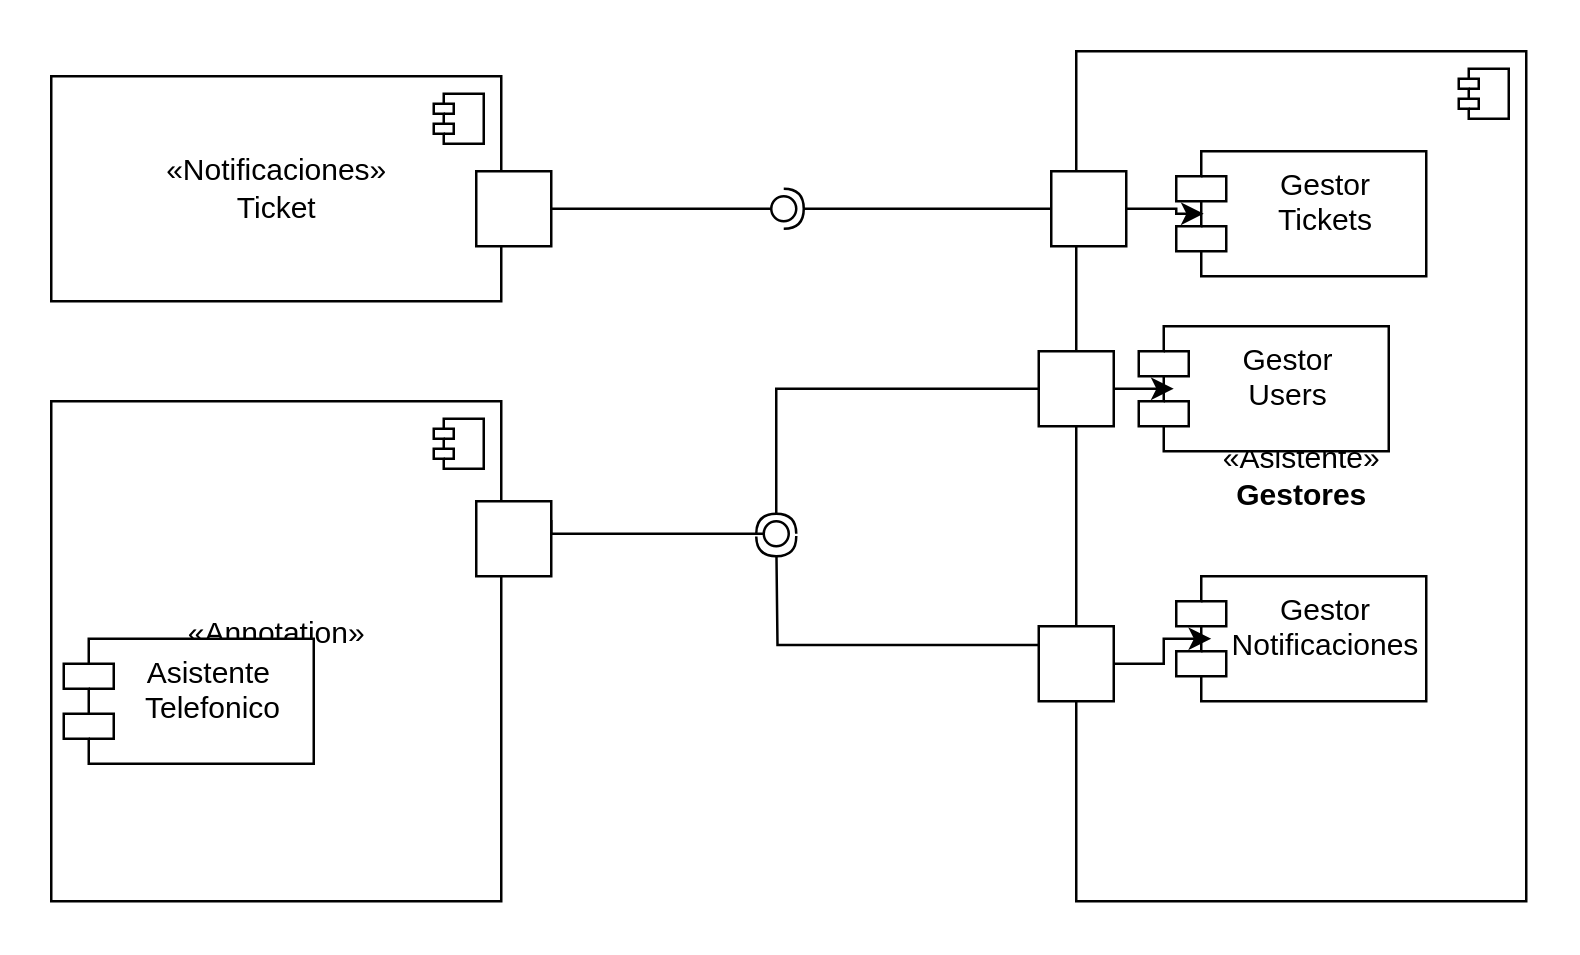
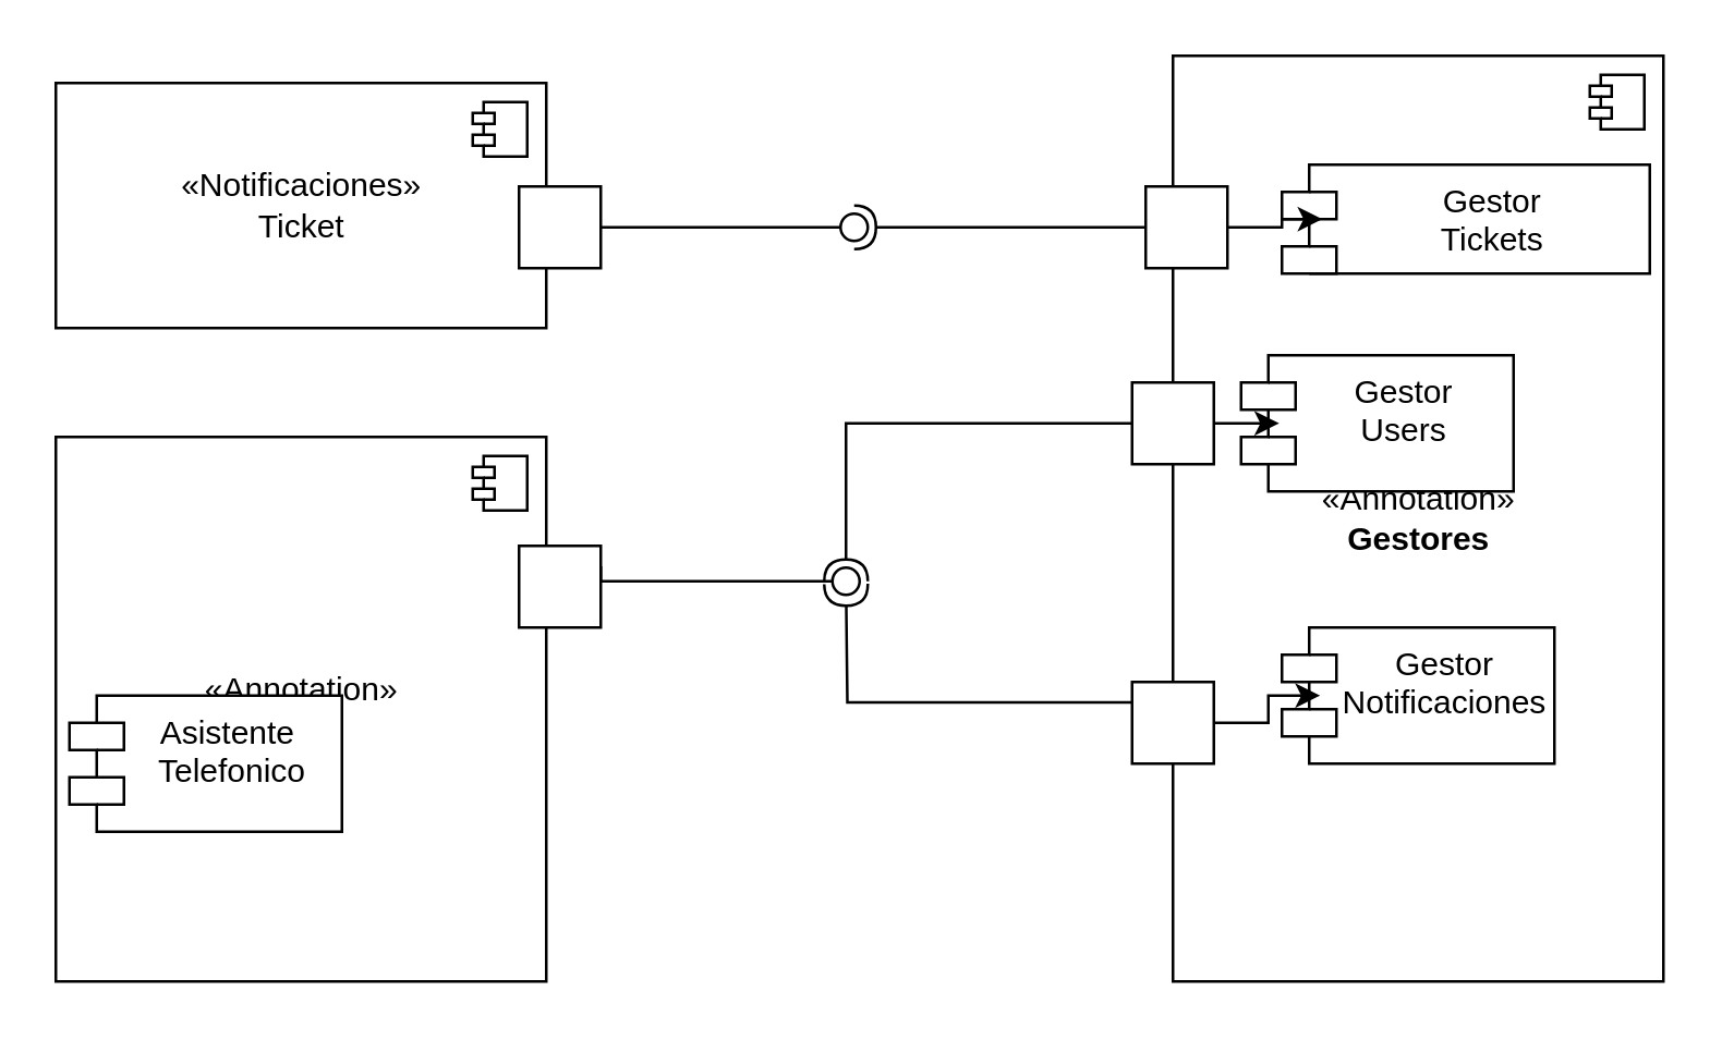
  <mxCell id="0" />
  <mxCell id="1" parent="0" />
  <mxCell id="2" value="«Annotation»&lt;br&gt;User" style="html=1;dropTarget=0;" vertex="1" parent="1"><mxGeometry x="20" y="160" width="180" height="200" as="geometry" /></mxCell>
  <mxCell id="3" value="" style="shape=module;jettyWidth=8;jettyHeight=4;" vertex="1" parent="2"><mxGeometry x="1" width="20" height="20" relative="1" as="geometry"><mxPoint x="-27" y="7" as="offset" /></mxGeometry></mxCell>
  <mxCell id="4" value="Asistente &#10;Telefonico" style="shape=module;align=left;spacingLeft=20;align=center;verticalAlign=top;" vertex="1" parent="1"><mxGeometry x="25" y="255" width="100" height="50" as="geometry" /></mxCell>
  <mxCell id="5" value="«Notificaciones»&lt;br&gt;Ticket" style="html=1;dropTarget=0;" vertex="1" parent="1"><mxGeometry x="20" y="30" width="180" height="90" as="geometry" /></mxCell>
  <mxCell id="6" value="" style="shape=module;jettyWidth=8;jettyHeight=4;" vertex="1" parent="5"><mxGeometry x="1" width="20" height="20" relative="1" as="geometry"><mxPoint x="-27" y="7" as="offset" /></mxGeometry></mxCell>
  <mxCell id="7" value="" style="rounded=0;orthogonalLoop=1;jettySize=auto;html=1;endArrow=none;endFill=0;sketch=0;sourcePerimeterSpacing=0;targetPerimeterSpacing=0;edgeStyle=orthogonalEdgeStyle;exitX=1;exitY=0.5;exitDx=0;exitDy=0;" edge="1" target="9" parent="1" source="17"><mxGeometry relative="1" as="geometry"><mxPoint x="290" y="165" as="sourcePoint" /></mxGeometry></mxCell>
  <mxCell id="8" value="" style="rounded=0;orthogonalLoop=1;jettySize=auto;html=1;endArrow=halfCircle;endFill=0;entryX=0.5;entryY=0.5;endSize=6;strokeWidth=1;sketch=0;edgeStyle=orthogonalEdgeStyle;exitX=0;exitY=0.5;exitDx=0;exitDy=0;" edge="1" target="9" parent="1" source="16"><mxGeometry relative="1" as="geometry"><mxPoint x="333" y="83" as="sourcePoint" /></mxGeometry></mxCell>
  <mxCell id="9" value="" style="ellipse;whiteSpace=wrap;html=1;align=center;aspect=fixed;resizable=0;points=[];outlineConnect=0;sketch=0;" vertex="1" parent="1"><mxGeometry x="308" y="78" width="10" height="10" as="geometry" /></mxCell>
- <mxCell id="10" value="«Asistente»&lt;br&gt;&lt;b&gt;Gestores&lt;/b&gt;" style="html=1;dropTarget=0;" vertex="1" parent="1"><mxGeometry x="430" y="20" width="180" height="340" as="geometry" /></mxCell>
+ <mxCell id="10" value="«Annotation»&lt;br&gt;&lt;b&gt;Gestores&lt;/b&gt;" style="html=1;dropTarget=0;" vertex="1" parent="1"><mxGeometry x="430" y="20" width="180" height="340" as="geometry" /></mxCell>
  <mxCell id="11" value="" style="shape=module;jettyWidth=8;jettyHeight=4;" vertex="1" parent="10"><mxGeometry x="1" width="20" height="20" relative="1" as="geometry"><mxPoint x="-27" y="7" as="offset" /></mxGeometry></mxCell>
- <mxCell id="12" value="Gestor&#10;Tickets" style="shape=module;align=left;spacingLeft=20;align=center;verticalAlign=top;" vertex="1" parent="1"><mxGeometry x="470" y="60" width="100" height="50" as="geometry" /></mxCell>
+ <mxCell id="12" value="Gestor&#10;Tickets" style="shape=module;align=left;spacingLeft=20;align=center;verticalAlign=top;" vertex="1" parent="1"><mxGeometry x="470" y="60" width="135" height="40" as="geometry" /></mxCell>
  <mxCell id="13" value="Gestor&#10;Users" style="shape=module;align=left;spacingLeft=20;align=center;verticalAlign=top;" vertex="1" parent="1"><mxGeometry x="455" y="130" width="100" height="50" as="geometry" /></mxCell>
  <mxCell id="14" value="Gestor&#10;Notificaciones" style="shape=module;align=left;spacingLeft=20;align=center;verticalAlign=top;" vertex="1" parent="1"><mxGeometry x="470" y="230" width="100" height="50" as="geometry" /></mxCell>
  <mxCell id="15" style="edgeStyle=orthogonalEdgeStyle;rounded=0;orthogonalLoop=1;jettySize=auto;html=1;entryX=0.11;entryY=0.5;entryDx=0;entryDy=0;entryPerimeter=0;" edge="1" parent="1" source="16" target="12"><mxGeometry relative="1" as="geometry" /></mxCell>
  <mxCell id="16" value="" style="whiteSpace=wrap;html=1;aspect=fixed;" vertex="1" parent="1"><mxGeometry x="420" y="68" width="30" height="30" as="geometry" /></mxCell>
  <mxCell id="17" value="" style="whiteSpace=wrap;html=1;aspect=fixed;" vertex="1" parent="1"><mxGeometry x="190" y="68" width="30" height="30" as="geometry" /></mxCell>
  <mxCell id="18" value="" style="whiteSpace=wrap;html=1;aspect=fixed;" vertex="1" parent="1"><mxGeometry x="190" y="200" width="30" height="30" as="geometry" /></mxCell>
  <mxCell id="19" style="edgeStyle=orthogonalEdgeStyle;rounded=0;orthogonalLoop=1;jettySize=auto;html=1;entryX=0.14;entryY=0.5;entryDx=0;entryDy=0;entryPerimeter=0;" edge="1" parent="1" source="20" target="13"><mxGeometry relative="1" as="geometry" /></mxCell>
  <mxCell id="20" value="" style="whiteSpace=wrap;html=1;aspect=fixed;" vertex="1" parent="1"><mxGeometry x="415" y="140" width="30" height="30" as="geometry" /></mxCell>
  <mxCell id="21" value="" style="rounded=0;orthogonalLoop=1;jettySize=auto;html=1;endArrow=none;endFill=0;sketch=0;sourcePerimeterSpacing=0;targetPerimeterSpacing=0;edgeStyle=orthogonalEdgeStyle;exitX=1;exitY=0.25;exitDx=0;exitDy=0;" edge="1" target="23" parent="1" source="18"><mxGeometry relative="1" as="geometry"><mxPoint x="290" y="213" as="sourcePoint" /><Array as="points"><mxPoint x="220" y="213" /></Array></mxGeometry></mxCell>
  <mxCell id="22" value="" style="rounded=0;orthogonalLoop=1;jettySize=auto;html=1;endArrow=halfCircle;endFill=0;entryX=0.5;entryY=0.5;endSize=6;strokeWidth=1;sketch=0;edgeStyle=orthogonalEdgeStyle;exitX=0;exitY=0.5;exitDx=0;exitDy=0;" edge="1" target="23" parent="1" source="20"><mxGeometry relative="1" as="geometry"><mxPoint x="380" y="213" as="sourcePoint" /></mxGeometry></mxCell>
  <mxCell id="23" value="" style="ellipse;whiteSpace=wrap;html=1;align=center;aspect=fixed;resizable=0;points=[];outlineConnect=0;sketch=0;" vertex="1" parent="1"><mxGeometry x="305" y="208" width="10" height="10" as="geometry" /></mxCell>
  <mxCell id="24" value="" style="rounded=0;orthogonalLoop=1;jettySize=auto;html=1;endArrow=halfCircle;endFill=0;entryX=0.5;entryY=1.2;endSize=6;strokeWidth=1;sketch=0;edgeStyle=orthogonalEdgeStyle;exitX=0;exitY=0.25;exitDx=0;exitDy=0;entryDx=0;entryDy=0;entryPerimeter=0;" edge="1" parent="1" source="26"><mxGeometry relative="1" as="geometry"><mxPoint x="415" y="259" as="sourcePoint" /><mxPoint x="310" y="214" as="targetPoint" /></mxGeometry></mxCell>
  <mxCell id="25" style="edgeStyle=orthogonalEdgeStyle;rounded=0;orthogonalLoop=1;jettySize=auto;html=1;entryX=0.14;entryY=0.5;entryDx=0;entryDy=0;entryPerimeter=0;" edge="1" parent="1" source="26" target="14"><mxGeometry relative="1" as="geometry" /></mxCell>
  <mxCell id="26" value="" style="whiteSpace=wrap;html=1;aspect=fixed;" vertex="1" parent="1"><mxGeometry x="415" y="250" width="30" height="30" as="geometry" /></mxCell>
